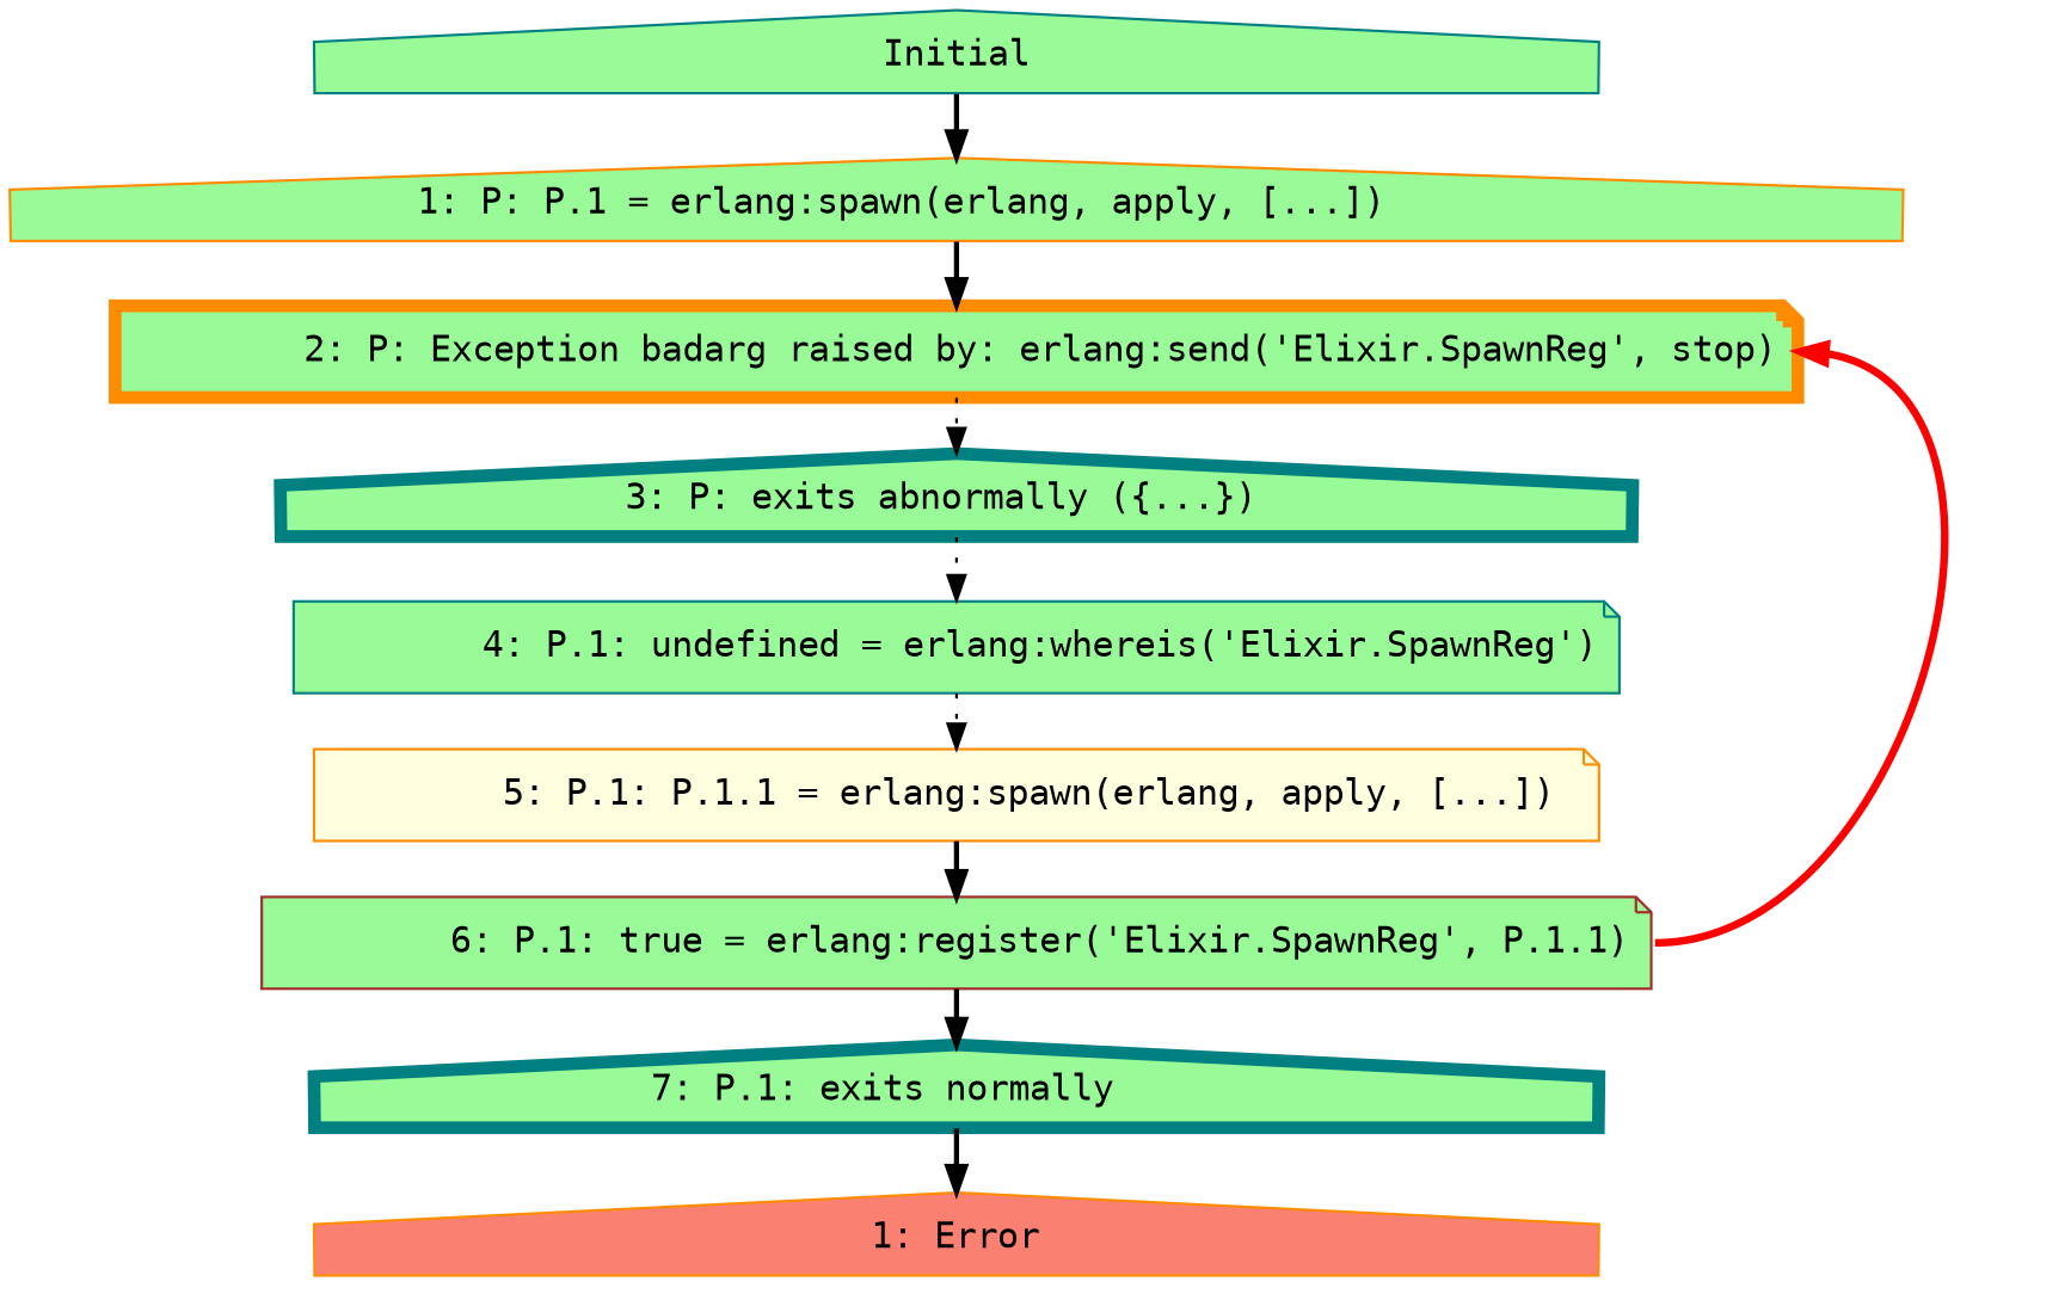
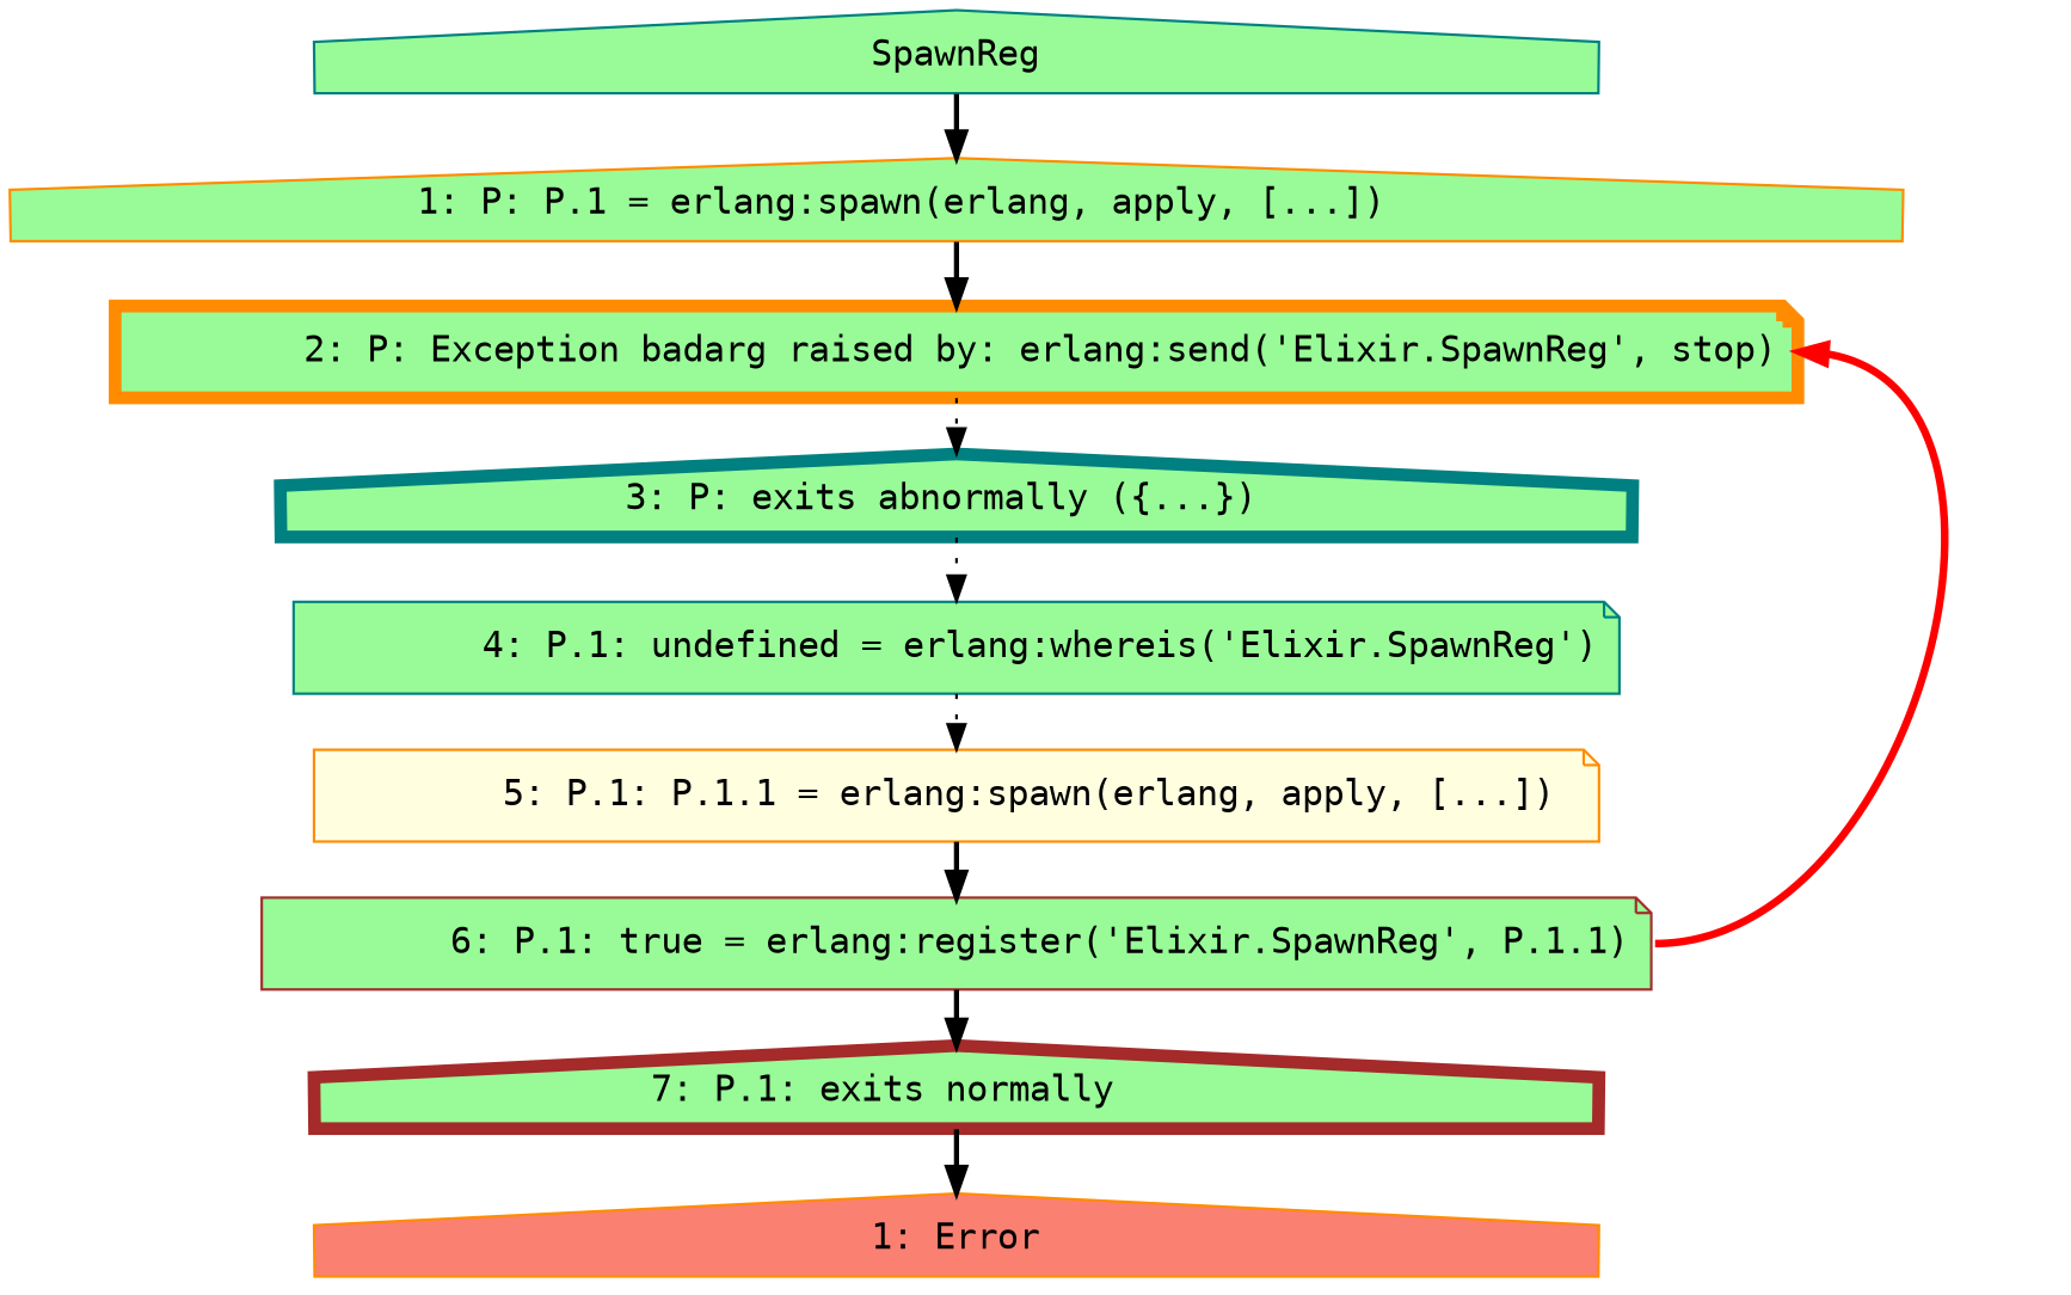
  digraph {
    ranksep=0.3
    node [color=darkorange fillcolor=palegreen fontname=Monospace shape=house style=filled]
    edge [style=bold weight=1000]
-   n1 [color=teal label=Initial width=7]
+   n1 [color=teal label=SpawnReg width=7]
    n2 [label="        1: P: P.1 = erlang:spawn(erlang, apply, [...])\l" width=7]
    n3 [label="        2: P: Exception badarg raised by: erlang:send('Elixir.SpawnReg', stop)\l" penwidth=5 shape=note width=7]
    n4 [color=teal label="        3: P: exits abnormally ({...})\l" penwidth=5 width=7]
    n5 [color=brown label="        6: P.1: true = erlang:register('Elixir.SpawnReg', P.1.1)\l" shape=note width=7]
    n6 [color=teal label="        4: P.1: undefined = erlang:whereis('Elixir.SpawnReg')\l" shape=note width=7]
-   n7 [color=teal label="        7: P.1: exits normally\l" penwidth=5 width=7]
+   n7 [color=brown label="        7: P.1: exits normally\l" penwidth=5 width=7]
    n8 [fillcolor=lightyellow label="        5: P.1: P.1.1 = erlang:spawn(erlang, apply, [...])\l" shape=note width=7]
    n9 [fillcolor=salmon label="1: Error" width=7]
    n1 -> n2
    n2 -> n3
    n3 -> n4 [style=dotted]
    n3 -> n5 [color=red constraint=false dir=back headport=e penwidth=3 tailport=e weight=""]
    n4 -> n6 [style=dotted]
    n5 -> n7
    n6 -> n8 [style=dotted]
    n7 -> n9
    n8 -> n5
  }
